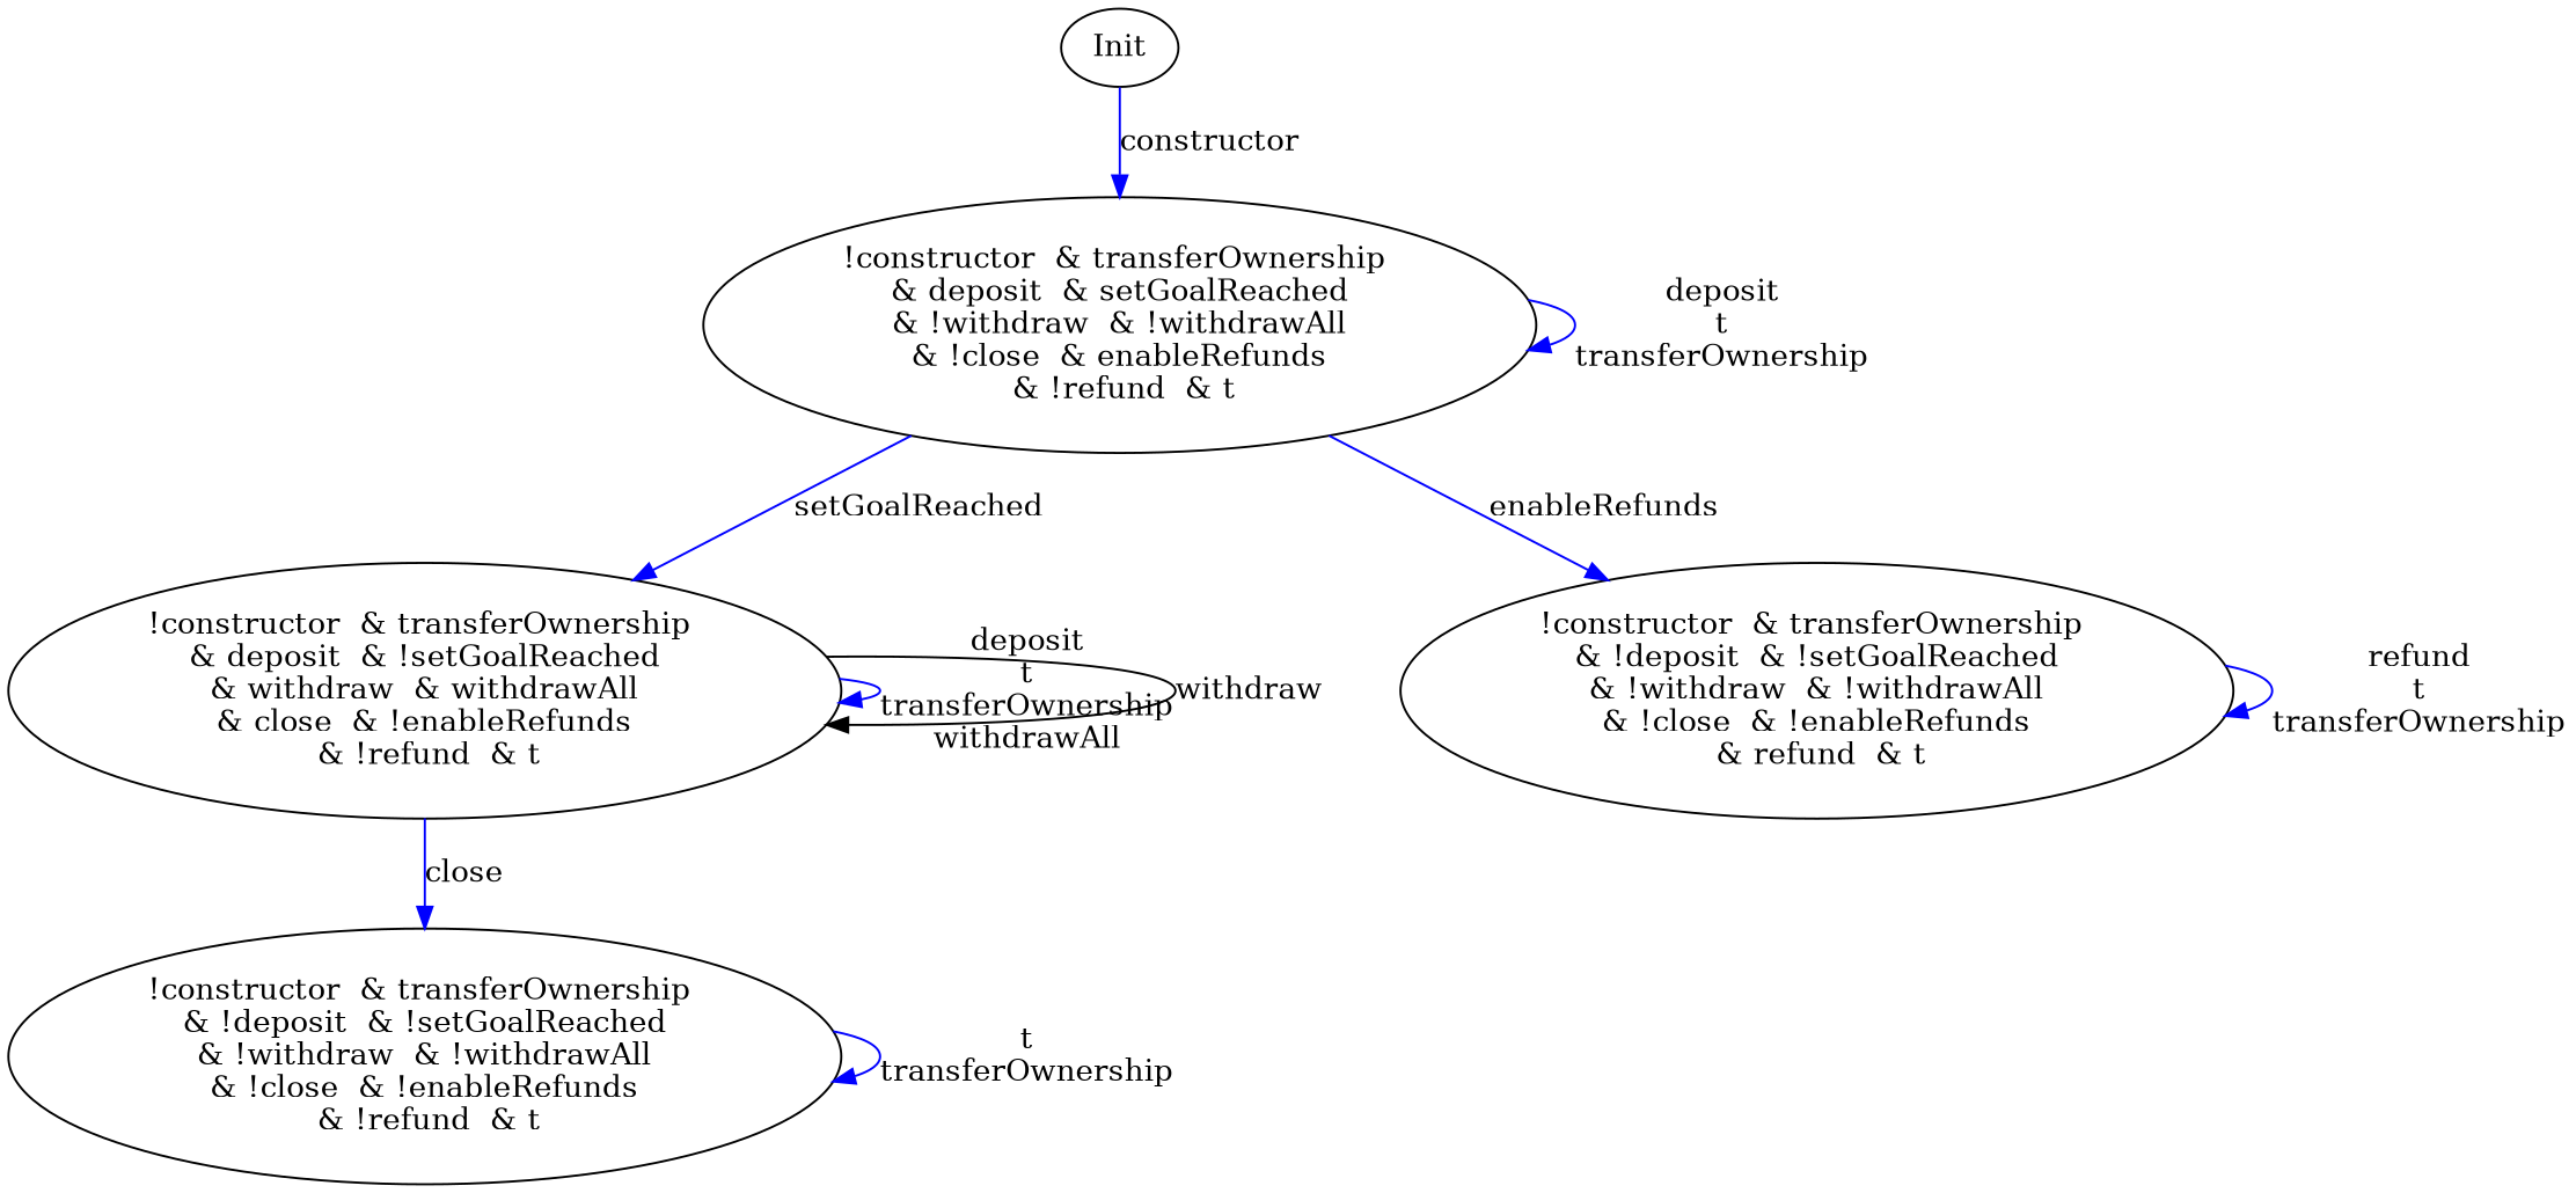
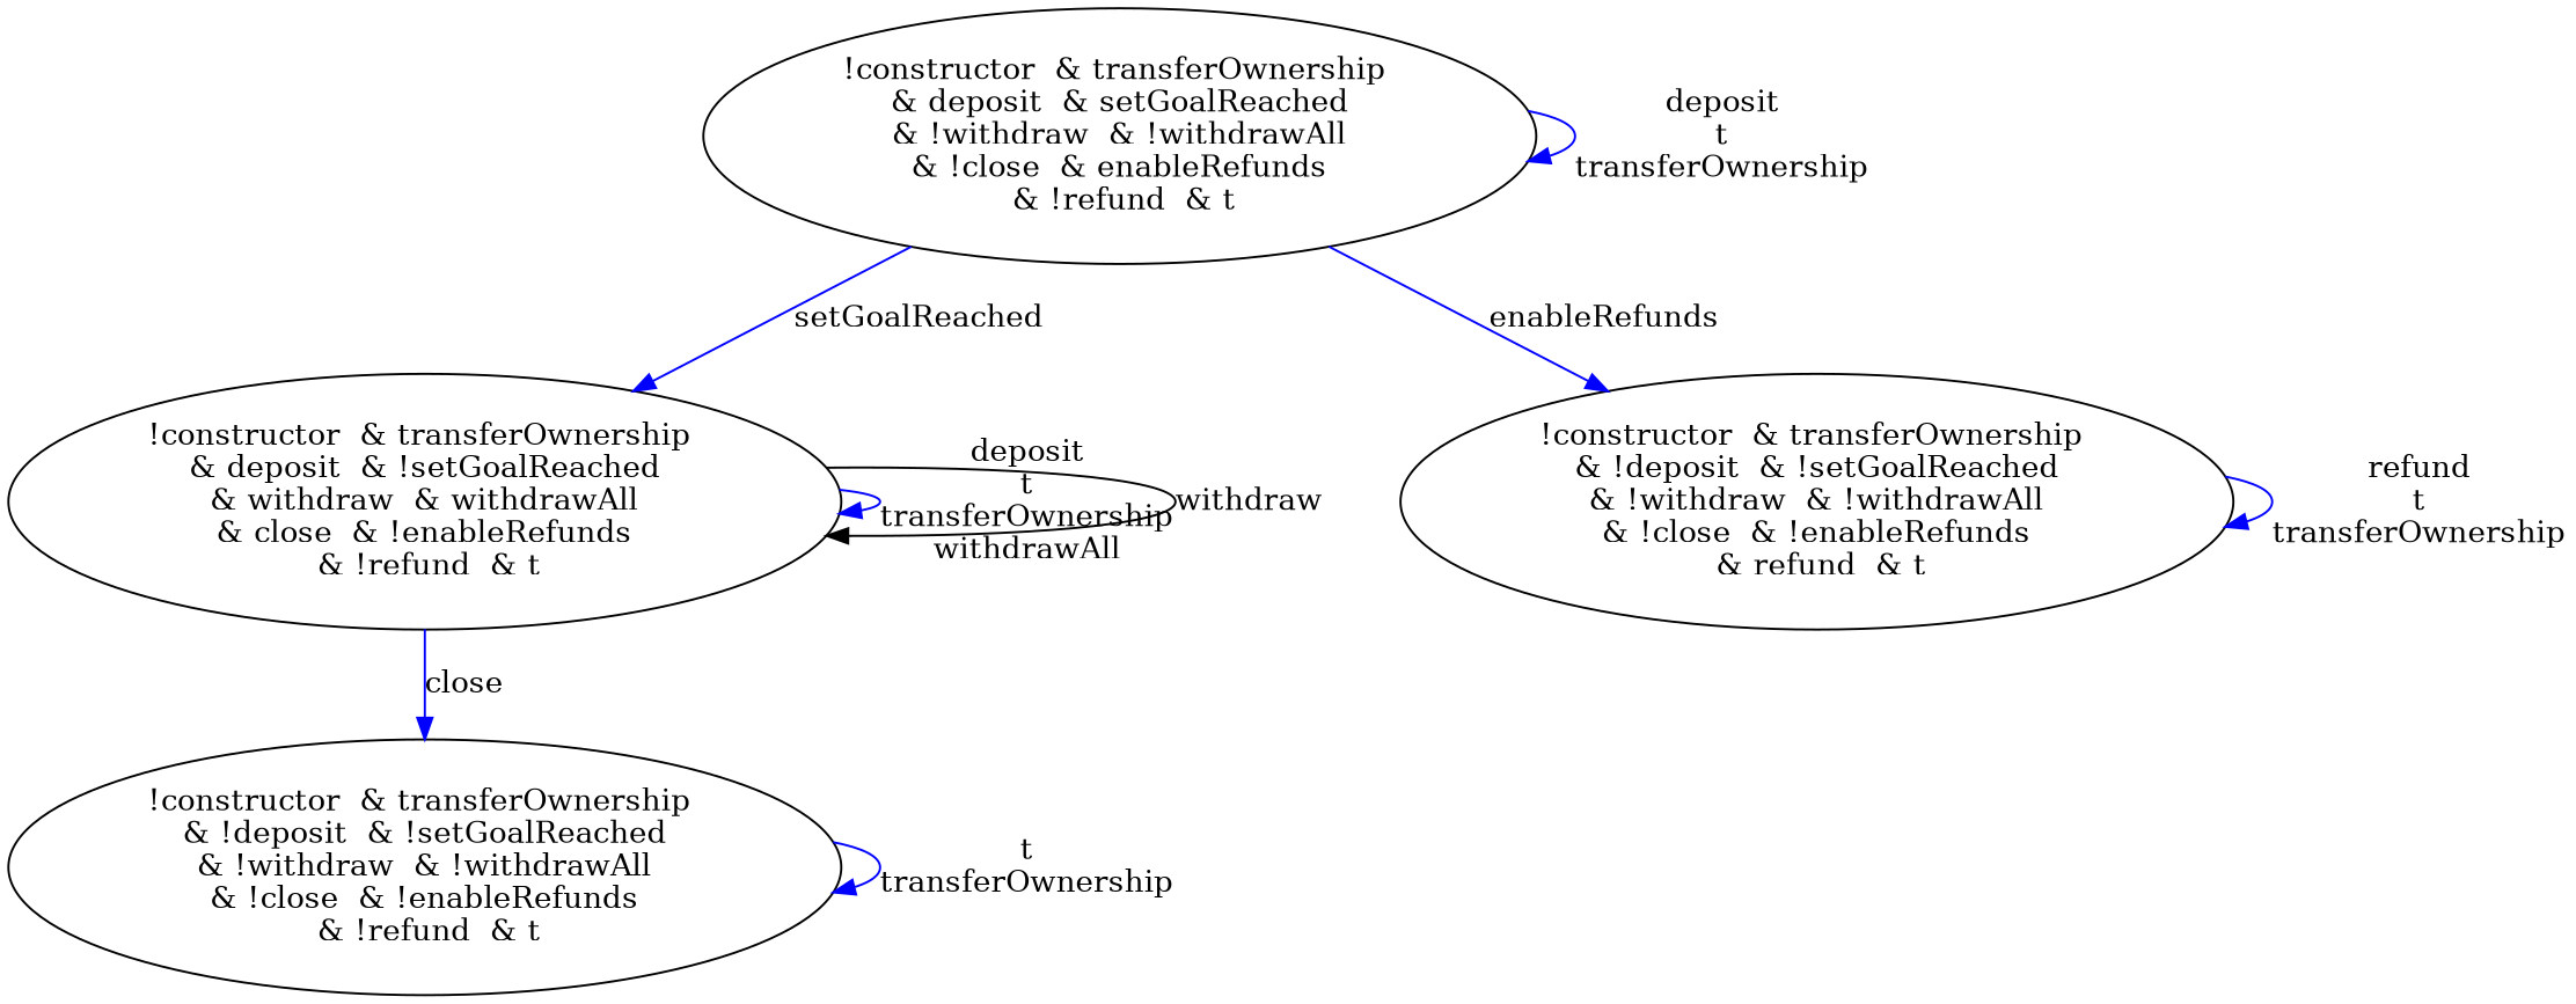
  digraph {
    edge [color=blue]
-   n1 [label=Init]
    n2 [label="!constructor  & transferOwnership \n & deposit  & setGoalReached \n & !withdraw  & !withdrawAll \n & !close  & enableRefunds \n & !refund  & t\n"]
    n3 [label="!constructor  & transferOwnership \n & deposit  & !setGoalReached \n & withdraw  & withdrawAll \n & close  & !enableRefunds \n & !refund  & t\n"]
    n4 [label="!constructor  & transferOwnership \n & !deposit  & !setGoalReached \n & !withdraw  & !withdrawAll \n & !close  & !enableRefunds \n & !refund  & t\n"]
    n5 [label="!constructor  & transferOwnership \n & !deposit  & !setGoalReached \n & !withdraw  & !withdrawAll \n & !close  & !enableRefunds \n & refund  & t\n"]
-   n1 -> n2 [label=constructor]
    n2 -> n2 [label="deposit\nt\ntransferOwnership"]
    n2 -> n3 [label=setGoalReached]
    n2 -> n5 [label=enableRefunds]
    n3 -> n3 [label="deposit\nt\ntransferOwnership\nwithdrawAll"]
    n3 -> n3 [color=black label=withdraw]
    n3 -> n4 [label=close]
    n4 -> n4 [label="t\ntransferOwnership"]
    n5 -> n5 [label="refund\nt\ntransferOwnership"]
  }
